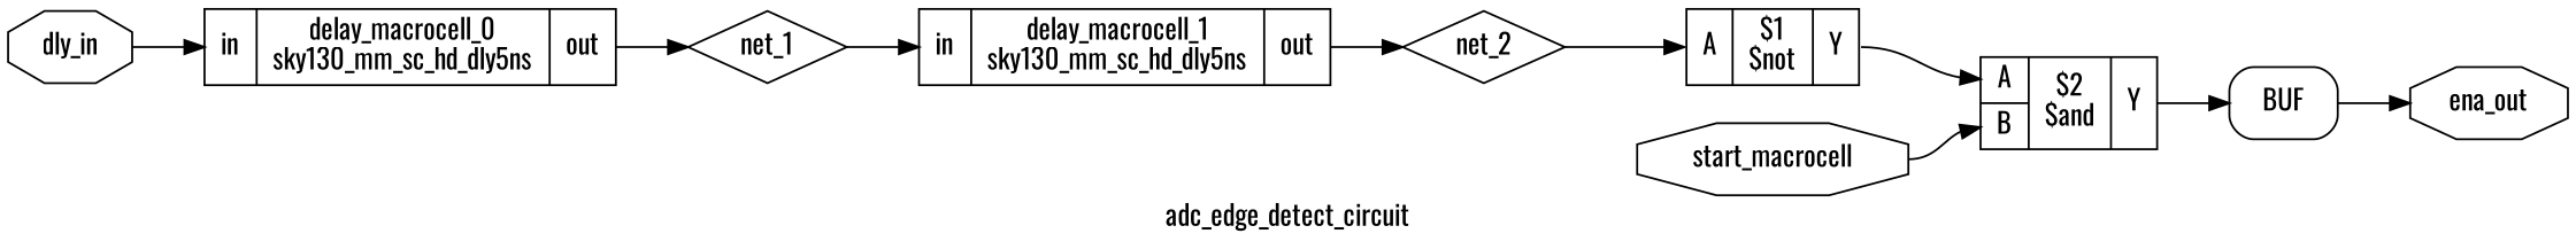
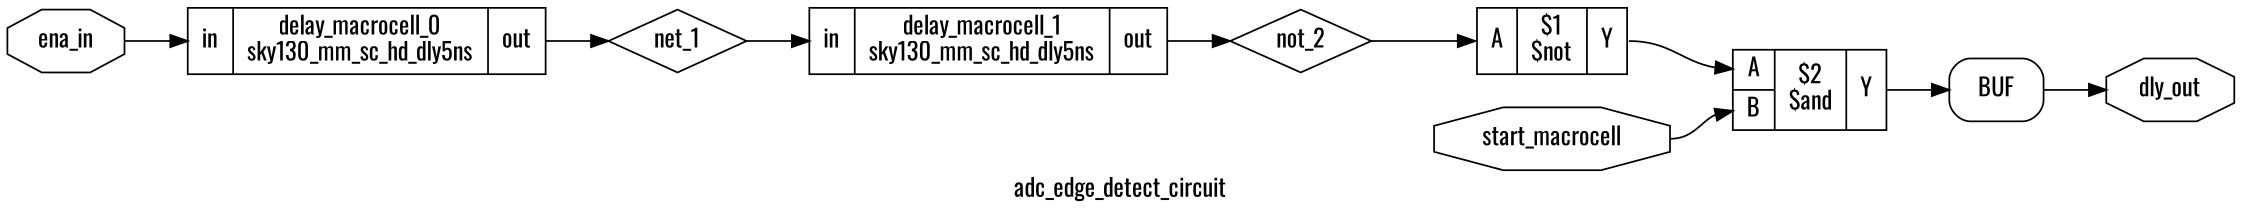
  digraph {
    fontname=Oswald
    label=adc_edge_detect_circuit
    rankdir=LR
    remincross=true
    node [fontname=Oswald shape=record]
    edge [color=black fontname=Oswald headport=w tailport=e]
-   n1 [color=black fontcolor=black label=net_2 shape=diamond]
+   n1 [color=black fontcolor=black label=not_2 shape=diamond]
    n2 [label="{{<p8> A}|$1\n$not|{<p10> Y}}"]
    n3 [label="{{<p8> A|<p9> B}|$2\n$and|{<p10> Y}}"]
    n4 [color=black fontcolor=black label=net_1 shape=diamond]
    n5 [label="{{<p13> in}|delay_macrocell_1\nsky130_mm_sc_hd_dly5ns|{<p14> out}}"]
-   n6 [color=black fontcolor=black label=ena_out shape=octagon]
+   n6 [color=black fontcolor=black label=dly_out shape=octagon]
    n7 [color=black fontcolor=black label=start_macrocell shape=octagon]
    n8 [label=BUF shape=box style=rounded]
-   n9 [color=black fontcolor=black label=dly_in shape=octagon]
+   n9 [color=black fontcolor=black label=ena_in shape=octagon]
    n10 [label="{{<p13> in}|delay_macrocell_0\nsky130_mm_sc_hd_dly5ns|{<p14> out}}"]
    n1 -> n2 [headport="p8:w"]
    n2 -> n3 [headport="p8:w" tailport="p10:e"]
    n3 -> n8 [headport="w:w" tailport="p10:e"]
    n4 -> n5 [headport="p13:w"]
    n5 -> n1 [tailport="p14:e"]
    n7 -> n3 [headport="p9:w"]
    n8 -> n6 [tailport="e:e"]
    n9 -> n10 [headport="p13:w"]
    n10 -> n4 [tailport="p14:e"]
  }
